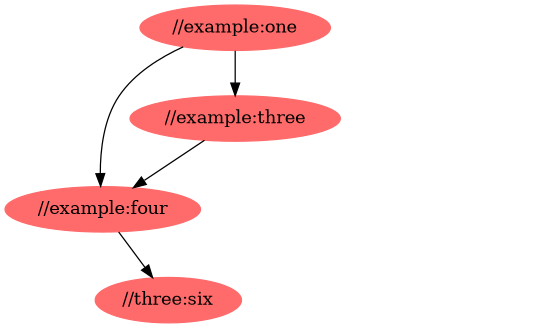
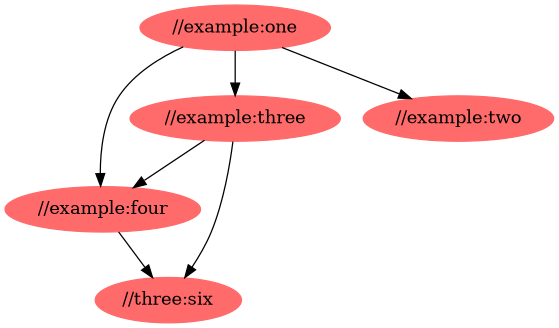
  digraph {
    node [color=indianred1 style=filled]
    n1 [label="//three:six"]
    "//example:four"
    "//example:one"
    "//example:three"
+   "//example:two"
    "//example:four" -> n1
    "//example:one" -> "//example:four"
    "//example:one" -> "//example:three"
+   "//example:one" -> "//example:two"
+   "//example:three" -> n1
    "//example:three" -> "//example:four"
  }
